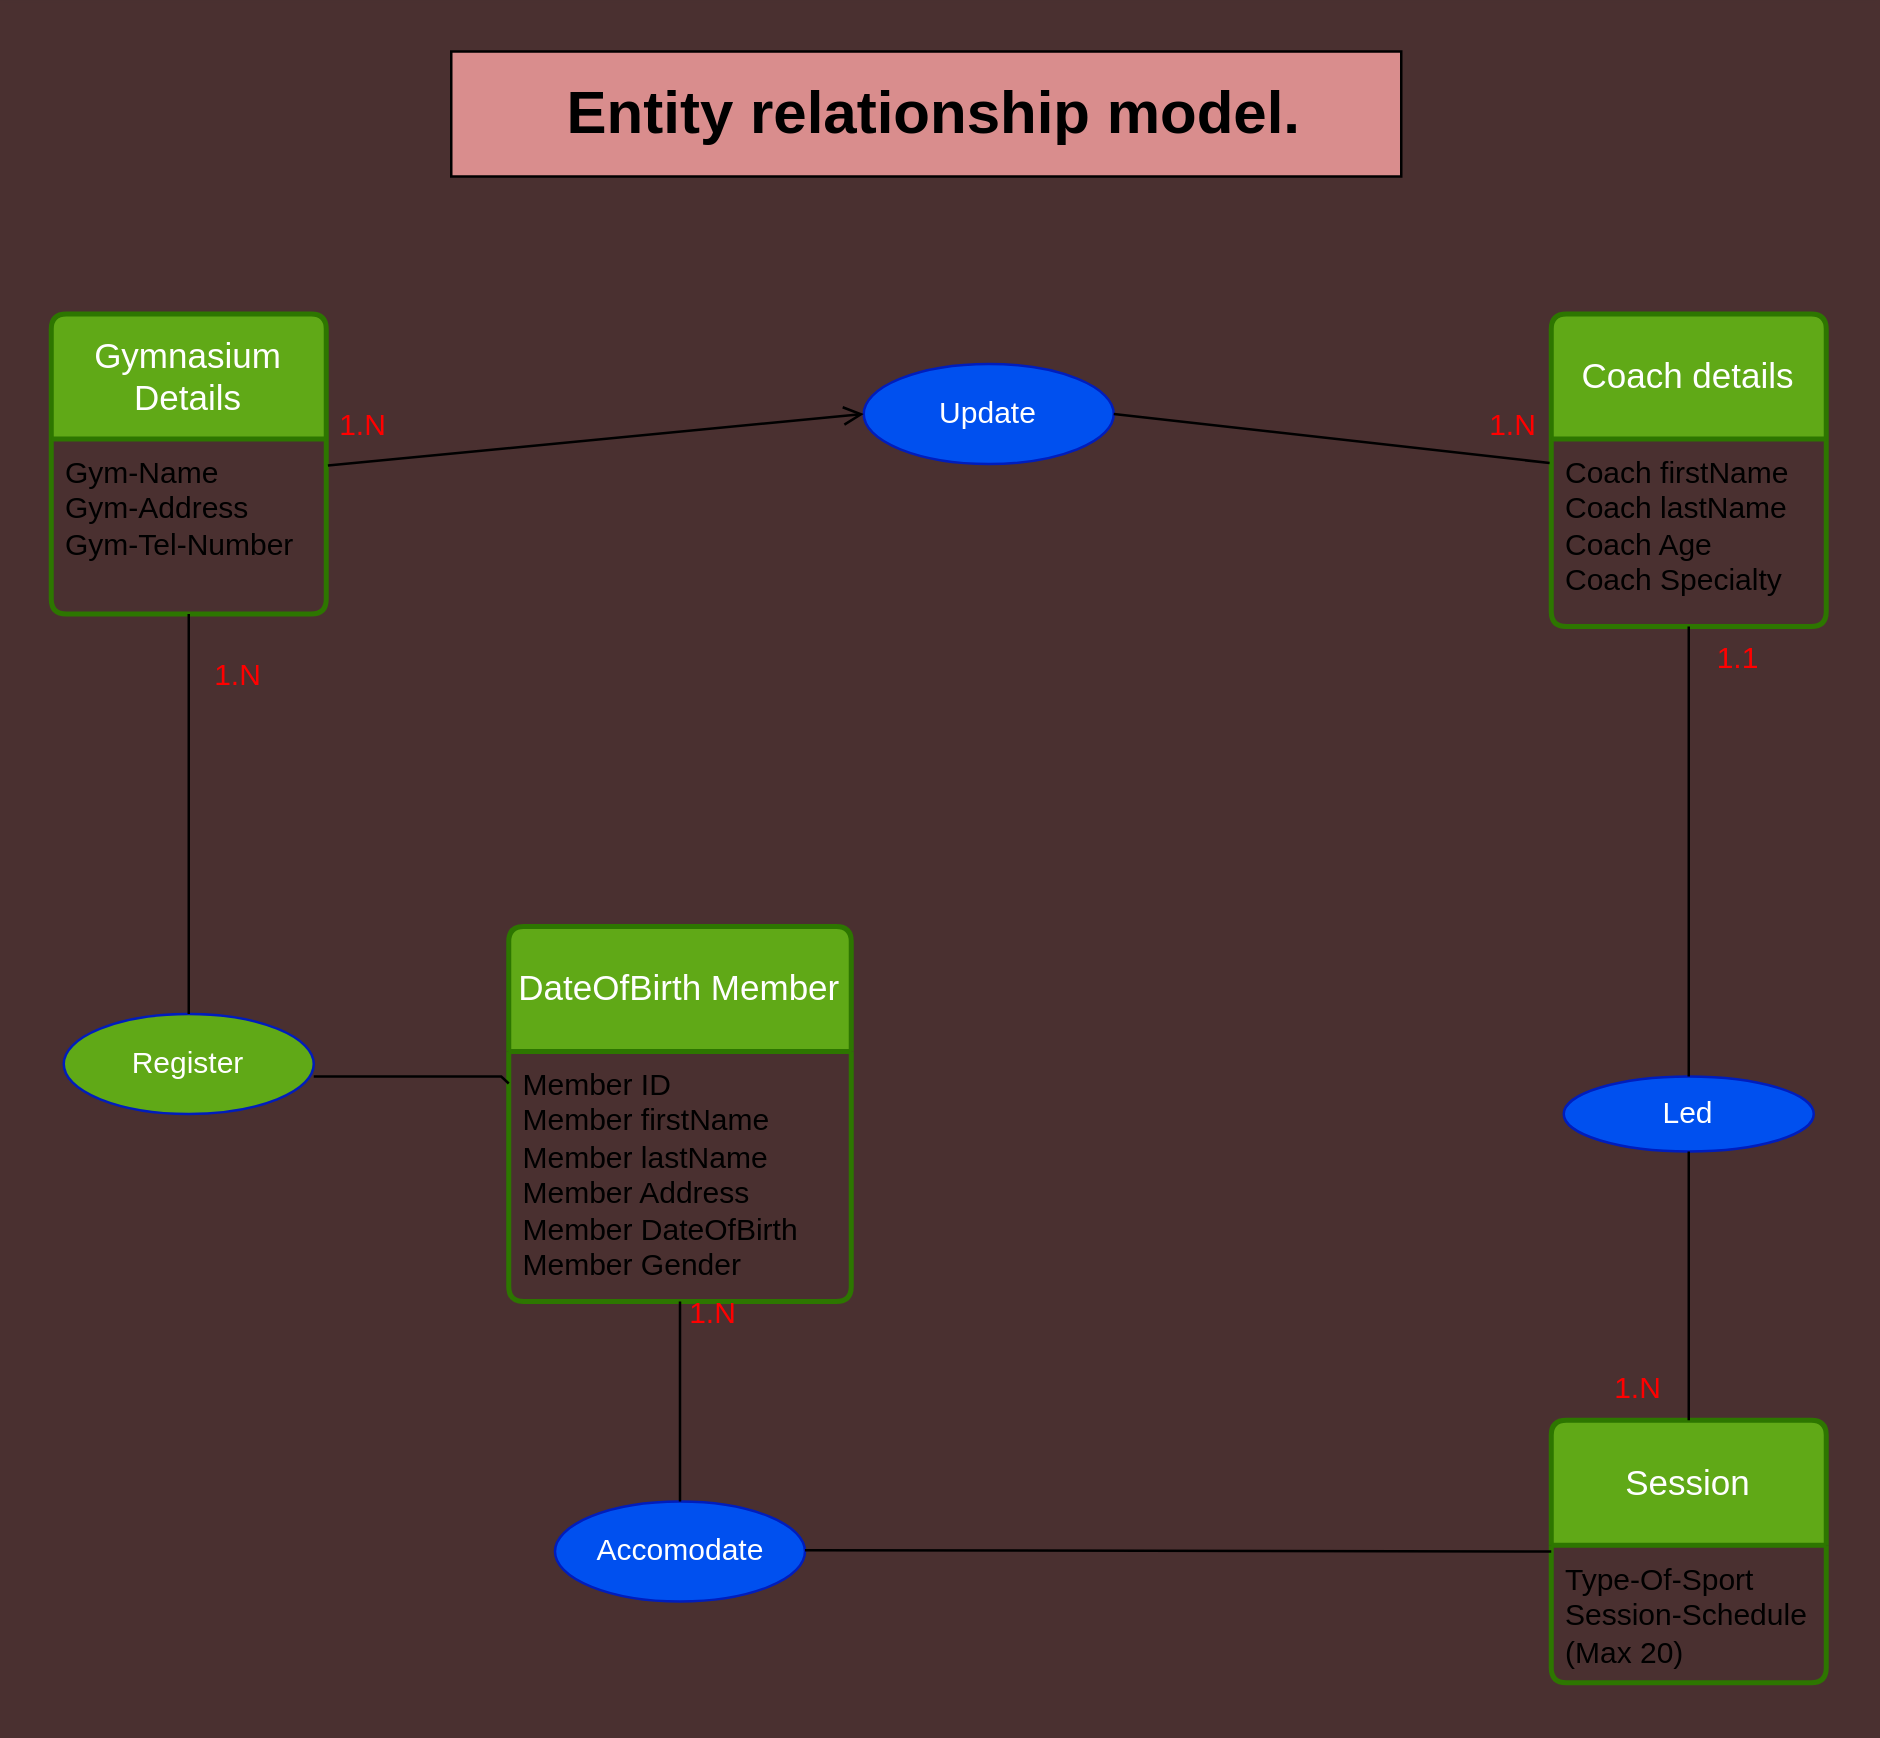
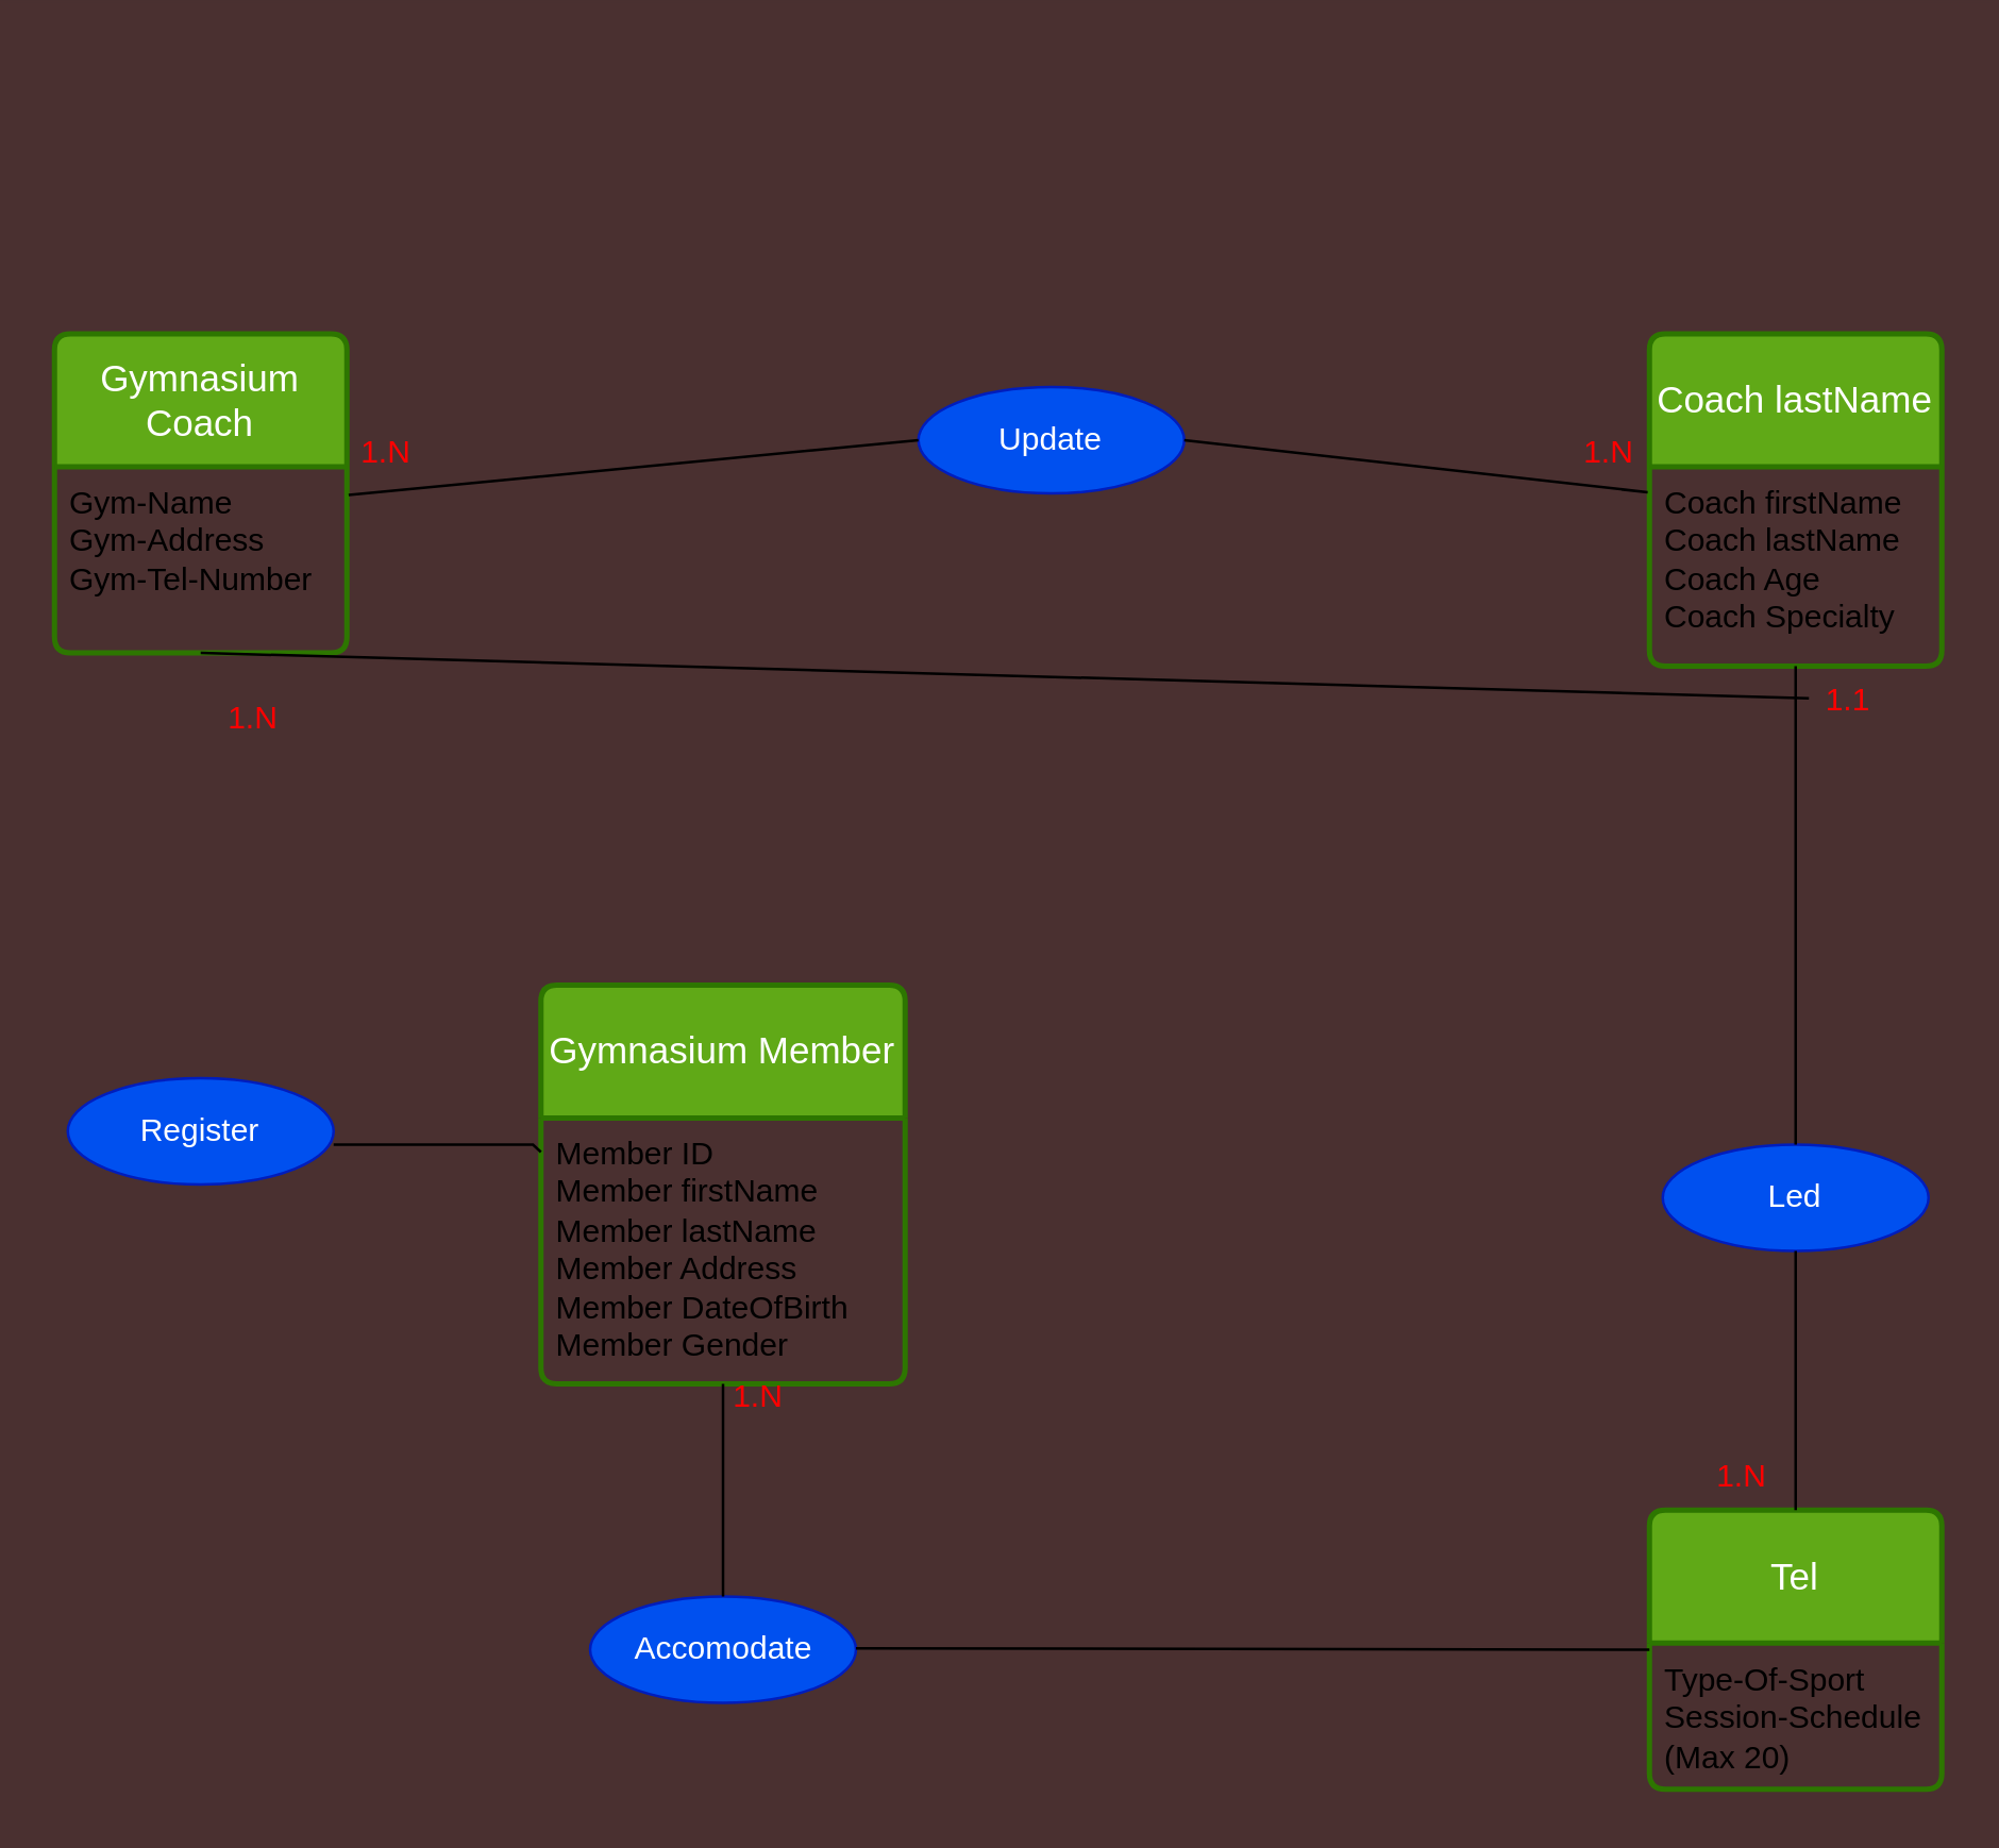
  <mxCell id="0" />
  <mxCell id="1" parent="0" />
- <mxCell id="2" value="Gymnasium Details" style="swimlane;childLayout=stackLayout;horizontal=1;startSize=50;horizontalStack=0;rounded=1;fontSize=14;fontStyle=0;strokeWidth=2;resizeParent=0;resizeLast=1;shadow=0;dashed=0;align=center;arcSize=4;whiteSpace=wrap;html=1;fillColor=#60a917;fontColor=#ffffff;strokeColor=#2D7600;" parent="1" vertex="1"><mxGeometry x="20" y="125" width="110" height="120" as="geometry" /></mxCell>
+ <mxCell id="2" value="Gymnasium Coach" style="swimlane;childLayout=stackLayout;horizontal=1;startSize=50;horizontalStack=0;rounded=1;fontSize=14;fontStyle=0;strokeWidth=2;resizeParent=0;resizeLast=1;shadow=0;dashed=0;align=center;arcSize=4;whiteSpace=wrap;html=1;fillColor=#60a917;fontColor=#ffffff;strokeColor=#2D7600;" parent="1" vertex="1"><mxGeometry x="20" y="125" width="110" height="120" as="geometry" /></mxCell>
  <mxCell id="3" value="Gym-Name&lt;br&gt;Gym-Address&lt;br&gt;Gym-Tel-Number" style="align=left;strokeColor=none;fillColor=none;spacingLeft=4;fontSize=12;verticalAlign=top;resizable=0;rotatable=0;part=1;html=1;rounded=1;" parent="2" vertex="1"><mxGeometry y="50" width="110" height="70" as="geometry" /></mxCell>
- <mxCell id="4" value="Register" style="ellipse;whiteSpace=wrap;html=1;align=center;rounded=1;fillColor=#60a917;fontColor=#ffffff;strokeColor=#001DBC;" parent="1" vertex="1"><mxGeometry x="25" y="405" width="100" height="40" as="geometry" /></mxCell>
+ <mxCell id="4" value="Register" style="ellipse;whiteSpace=wrap;html=1;align=center;rounded=1;fillColor=#0050ef;fontColor=#ffffff;strokeColor=#001DBC;" parent="1" vertex="1"><mxGeometry x="25" y="405" width="100" height="40" as="geometry" /></mxCell>
  <mxCell id="5" value="&lt;font color=&quot;#ff0000&quot;&gt;1.N&lt;/font&gt;" style="whiteSpace=wrap;html=1;align=center;rounded=1;strokeColor=none;fillColor=none;" parent="1" vertex="1"><mxGeometry x="130" y="150" width="30" height="40" as="geometry" /></mxCell>
- <mxCell id="6" value="DateOfBirth Member" style="swimlane;childLayout=stackLayout;horizontal=1;startSize=50;horizontalStack=0;rounded=1;fontSize=14;fontStyle=0;strokeWidth=2;resizeParent=0;resizeLast=1;shadow=0;dashed=0;align=center;arcSize=4;whiteSpace=wrap;html=1;fillColor=#60a917;fontColor=#ffffff;strokeColor=#2D7600;" parent="1" vertex="1"><mxGeometry x="203" y="370" width="137" height="150" as="geometry" /></mxCell>
+ <mxCell id="6" value="Gymnasium Member" style="swimlane;childLayout=stackLayout;horizontal=1;startSize=50;horizontalStack=0;rounded=1;fontSize=14;fontStyle=0;strokeWidth=2;resizeParent=0;resizeLast=1;shadow=0;dashed=0;align=center;arcSize=4;whiteSpace=wrap;html=1;fillColor=#60a917;fontColor=#ffffff;strokeColor=#2D7600;" parent="1" vertex="1"><mxGeometry x="203" y="370" width="137" height="150" as="geometry" /></mxCell>
  <mxCell id="7" value="Member ID&lt;br&gt;Member firstName&lt;br&gt;Member lastName&lt;br&gt;Member Address&lt;br&gt;Member DateOfBirth&lt;br&gt;Member Gender" style="align=left;strokeColor=none;fillColor=none;spacingLeft=4;fontSize=12;verticalAlign=top;resizable=0;rotatable=0;part=1;html=1;rounded=1;" parent="6" vertex="1"><mxGeometry y="50" width="137" height="100" as="geometry" /></mxCell>
- <mxCell id="8" value="" style="endArrow=none;html=1;rounded=0;exitX=0.5;exitY=1;exitDx=0;exitDy=0;entryX=0.5;entryY=0;entryDx=0;entryDy=0;" parent="1" source="3" target="4" edge="1"><mxGeometry relative="1" as="geometry"><mxPoint x="460" y="320" as="sourcePoint" /><mxPoint x="80" y="350" as="targetPoint" /></mxGeometry></mxCell>
+ <mxCell id="8" value="" style="endArrow=none;html=1;rounded=0;exitX=0.5;exitY=1;exitDx=0;exitDy=0;" parent="1" source="3" target="16" edge="1"><mxGeometry relative="1" as="geometry"><mxPoint x="460" y="320" as="sourcePoint" /><mxPoint x="80" y="350" as="targetPoint" /></mxGeometry></mxCell>
  <mxCell id="9" value="&lt;font color=&quot;#ff0000&quot;&gt;1.N&lt;/font&gt;" style="whiteSpace=wrap;html=1;align=center;rounded=1;strokeColor=none;fillColor=none;" parent="1" vertex="1"><mxGeometry x="75" y="245" width="40" height="50" as="geometry" /></mxCell>
- <mxCell id="10" value="Coach details" style="swimlane;childLayout=stackLayout;horizontal=1;startSize=50;horizontalStack=0;rounded=1;fontSize=14;fontStyle=0;strokeWidth=2;resizeParent=0;resizeLast=1;shadow=0;dashed=0;align=center;arcSize=4;whiteSpace=wrap;html=1;fillColor=#60a917;fontColor=#ffffff;strokeColor=#2D7600;" parent="1" vertex="1"><mxGeometry x="620" y="125" width="110" height="125" as="geometry" /></mxCell>
+ <mxCell id="10" value="Coach lastName" style="swimlane;childLayout=stackLayout;horizontal=1;startSize=50;horizontalStack=0;rounded=1;fontSize=14;fontStyle=0;strokeWidth=2;resizeParent=0;resizeLast=1;shadow=0;dashed=0;align=center;arcSize=4;whiteSpace=wrap;html=1;fillColor=#60a917;fontColor=#ffffff;strokeColor=#2D7600;" parent="1" vertex="1"><mxGeometry x="620" y="125" width="110" height="125" as="geometry" /></mxCell>
  <mxCell id="11" value="Coach firstName&lt;br&gt;Coach lastName&lt;br&gt;Coach Age&lt;br&gt;Coach Specialty" style="align=left;strokeColor=none;fillColor=none;spacingLeft=4;fontSize=12;verticalAlign=top;resizable=0;rotatable=0;part=1;html=1;rounded=1;" parent="10" vertex="1"><mxGeometry y="50" width="110" height="75" as="geometry" /></mxCell>
  <mxCell id="12" value="Update" style="ellipse;whiteSpace=wrap;html=1;align=center;rounded=1;fillColor=#0050ef;fontColor=#ffffff;strokeColor=#001DBC;" parent="1" vertex="1"><mxGeometry x="345" y="145" width="100" height="40" as="geometry" /></mxCell>
  <mxCell id="13" value="" style="endArrow=none;html=1;rounded=0;entryX=-0.006;entryY=0.128;entryDx=0;entryDy=0;entryPerimeter=0;exitX=1;exitY=0.5;exitDx=0;exitDy=0;" parent="1" edge="1" target="11" source="12"><mxGeometry relative="1" as="geometry"><mxPoint x="450" y="184.5" as="sourcePoint" /><mxPoint x="520" y="180" as="targetPoint" /><Array as="points" /></mxGeometry></mxCell>
- <mxCell id="14" value="" style="endArrow=open;html=1;rounded=0;entryX=0;entryY=0.5;entryDx=0;entryDy=0;exitX=1.006;exitY=0.152;exitDx=0;exitDy=0;exitPerimeter=0;" parent="1" edge="1" target="12" source="3"><mxGeometry relative="1" as="geometry"><mxPoint x="140" y="185" as="sourcePoint" /><mxPoint x="180" y="180" as="targetPoint" /></mxGeometry></mxCell>
+ <mxCell id="14" value="" style="endArrow=none;html=1;rounded=0;entryX=0;entryY=0.5;entryDx=0;entryDy=0;exitX=1.006;exitY=0.152;exitDx=0;exitDy=0;exitPerimeter=0;" parent="1" edge="1" target="12" source="3"><mxGeometry relative="1" as="geometry"><mxPoint x="140" y="185" as="sourcePoint" /><mxPoint x="180" y="180" as="targetPoint" /></mxGeometry></mxCell>
  <mxCell id="15" value="&lt;font color=&quot;#ff0000&quot;&gt;1.N&lt;/font&gt;" style="whiteSpace=wrap;html=1;align=center;rounded=1;strokeColor=none;fillColor=none;arcSize=50;" parent="1" vertex="1"><mxGeometry x="640" y="535" width="30" height="40" as="geometry" /></mxCell>
  <mxCell id="16" value="&lt;font color=&quot;#ff0000&quot;&gt;1.1&lt;/font&gt;" style="whiteSpace=wrap;html=1;align=center;rounded=1;strokeColor=none;arcSize=0;fillColor=none;" parent="1" vertex="1"><mxGeometry x="680" y="245" width="30" height="35" as="geometry" /></mxCell>
- <mxCell id="17" value="Session" style="swimlane;childLayout=stackLayout;horizontal=1;startSize=50;horizontalStack=0;rounded=1;fontSize=14;fontStyle=0;strokeWidth=2;resizeParent=0;resizeLast=1;shadow=0;dashed=0;align=center;arcSize=4;whiteSpace=wrap;html=1;fillColor=#60a917;fontColor=#ffffff;strokeColor=#2D7600;" parent="1" vertex="1"><mxGeometry x="620" y="567.5" width="110" height="105" as="geometry" /></mxCell>
+ <mxCell id="17" value="Tel" style="swimlane;childLayout=stackLayout;horizontal=1;startSize=50;horizontalStack=0;rounded=1;fontSize=14;fontStyle=0;strokeWidth=2;resizeParent=0;resizeLast=1;shadow=0;dashed=0;align=center;arcSize=4;whiteSpace=wrap;html=1;fillColor=#60a917;fontColor=#ffffff;strokeColor=#2D7600;" parent="1" vertex="1"><mxGeometry x="620" y="567.5" width="110" height="105" as="geometry" /></mxCell>
  <mxCell id="18" value="Type-Of-Sport&lt;br&gt;Session-Schedule&lt;br&gt;(Max 20)" style="align=left;strokeColor=none;fillColor=none;spacingLeft=4;fontSize=12;verticalAlign=top;resizable=0;rotatable=0;part=1;html=1;rounded=1;" parent="17" vertex="1"><mxGeometry y="50" width="110" height="55" as="geometry" /></mxCell>
  <mxCell id="19" value="&lt;font color=&quot;#ff0000&quot;&gt;1.N&lt;/font&gt;" style="whiteSpace=wrap;html=1;align=center;rounded=1;strokeColor=none;fillColor=none;" parent="1" vertex="1"><mxGeometry x="590" y="152.5" width="30" height="35" as="geometry" /></mxCell>
- <mxCell id="20" value="Led" style="ellipse;whiteSpace=wrap;html=1;align=center;rounded=1;fillColor=#0050ef;fontColor=#ffffff;strokeColor=#001DBC;" parent="1" vertex="1"><mxGeometry x="625" y="430" width="100" height="30" as="geometry" /></mxCell>
+ <mxCell id="20" value="Led" style="ellipse;whiteSpace=wrap;html=1;align=center;rounded=1;fillColor=#0050ef;fontColor=#ffffff;strokeColor=#001DBC;" parent="1" vertex="1"><mxGeometry x="625" y="430" width="100" height="40" as="geometry" /></mxCell>
  <mxCell id="21" value="" style="endArrow=none;html=1;rounded=0;entryX=0;entryY=0.128;entryDx=0;entryDy=0;entryPerimeter=0;" parent="1" target="7" edge="1"><mxGeometry relative="1" as="geometry"><mxPoint x="125" y="430" as="sourcePoint" /><mxPoint x="220" y="430" as="targetPoint" /><Array as="points"><mxPoint x="155" y="430" /><mxPoint x="200" y="430" /></Array></mxGeometry></mxCell>
  <mxCell id="22" value="Accomodate" style="ellipse;whiteSpace=wrap;html=1;align=center;rounded=1;fillColor=#0050ef;fontColor=#ffffff;strokeColor=#001DBC;" parent="1" vertex="1"><mxGeometry x="221.5" y="600" width="100" height="40" as="geometry" /></mxCell>
  <mxCell id="23" value="" style="endArrow=none;html=1;rounded=0;entryX=0.5;entryY=1;entryDx=0;entryDy=0;" parent="1" target="11" edge="1" source="20"><mxGeometry relative="1" as="geometry"><mxPoint x="675" y="380" as="sourcePoint" /><mxPoint x="550" y="430" as="targetPoint" /><Array as="points" /></mxGeometry></mxCell>
  <mxCell id="24" value="&lt;font color=&quot;#ff0000&quot;&gt;1.N&lt;/font&gt;" style="whiteSpace=wrap;html=1;align=center;rounded=1;strokeColor=none;fillColor=none;" parent="1" vertex="1"><mxGeometry x="270" y="510" width="30" height="30" as="geometry" /></mxCell>
  <mxCell id="25" value="" style="endArrow=none;html=1;rounded=0;exitX=0.5;exitY=1;exitDx=0;exitDy=0;entryX=0.5;entryY=0;entryDx=0;entryDy=0;" edge="1" parent="1" source="7" target="22"><mxGeometry relative="1" as="geometry"><mxPoint x="347" y="633" as="sourcePoint" /><mxPoint x="270" y="670" as="targetPoint" /><Array as="points" /></mxGeometry></mxCell>
  <mxCell id="26" value="" style="endArrow=none;html=1;rounded=0;exitX=0;exitY=0.5;exitDx=0;exitDy=0;" edge="1" parent="1" source="17"><mxGeometry relative="1" as="geometry"><mxPoint x="530" y="619.5" as="sourcePoint" /><mxPoint x="321.5" y="619.5" as="targetPoint" /><Array as="points" /></mxGeometry></mxCell>
  <mxCell id="27" value="" style="endArrow=none;html=1;rounded=0;entryX=0.5;entryY=0;entryDx=0;entryDy=0;exitX=0.5;exitY=1;exitDx=0;exitDy=0;" edge="1" parent="1" source="20" target="17"><mxGeometry relative="1" as="geometry"><mxPoint x="675" y="490" as="sourcePoint" /><mxPoint x="550" y="470" as="targetPoint" /><Array as="points" /></mxGeometry></mxCell>
- <mxCell id="28" value="&lt;h1&gt;&amp;nbsp;Entity relationship model.&lt;/h1&gt;" style="rounded=0;whiteSpace=wrap;html=1;fillColor=#D98D8D;" vertex="1" parent="1"><mxGeometry x="180" y="20" width="380" height="50" as="geometry" /></mxCell>
